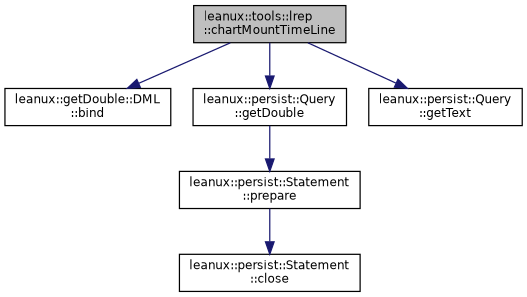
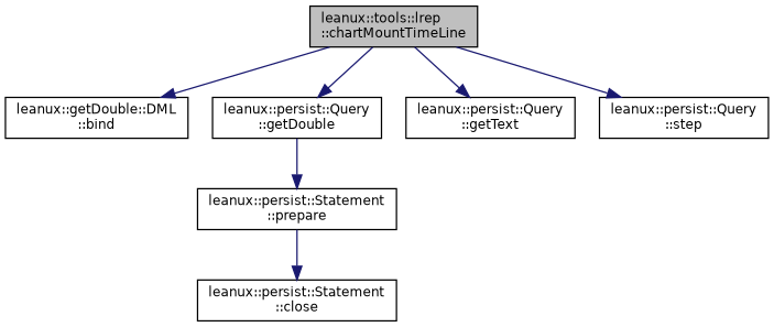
  digraph {
    rankdir=TB
    node [color=black fontname=Helvetica fontsize=10 shape=record]
    edge [color=midnightblue fontname=Helvetica fontsize=10 labelfontname=Helvetica labelfontsize=10 style=solid]
    n1 [fillcolor=grey75 fontcolor=black height=0.2 label="leanux::tools::lrep\l::chartMountTimeLine" style=filled width=0.4]
    n2 [height=0.2 label="leanux::getDouble::DML\l::bind" width=0.4]
    n3 [height=0.2 label="leanux::persist::Query\l::getDouble" width=0.4]
    n4 [height=0.2 label="leanux::persist::Query\l::getText" width=0.4]
+   n5 [height=0.2 label="leanux::persist::Query\l::step" width=0.4]
    n6 [height=0.2 label="leanux::persist::Statement\l::prepare" width=0.4]
    n7 [height=0.2 label="leanux::persist::Statement\l::close" width=0.4]
    n1 -> n2
    n1 -> n3
    n1 -> n4
+   n1 -> n5
    n3 -> n6
    n6 -> n7
  }
